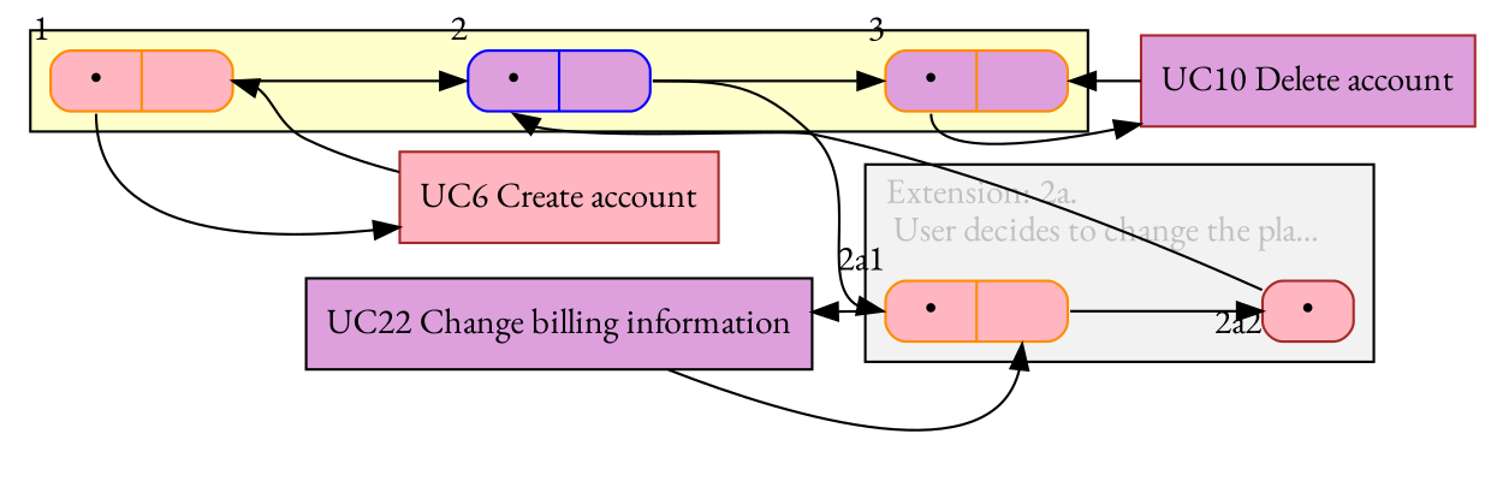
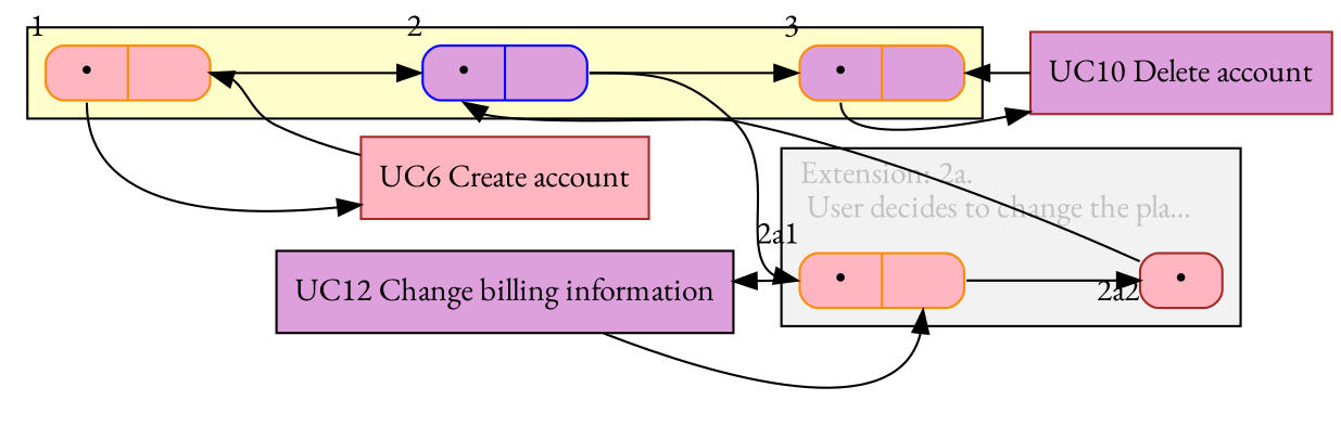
  digraph {
    fontcolor=gray
    fontname="EB Garamond"
    labeljust=l
    nodesep=0.2
    rankdir=LR
    ranksep=0.4
    node [fillcolor=lightpink fontname="EB Garamond" shape=Mrecord style=filled color=darkorange]
    edge [fontname="EB Garamond" headport=JMP tailport=EXT]
    n1 [height=0.1 label="{<JMP>&bull;|<EXT>}" width=1.0 xlabel=1]
    n2 [fillcolor=plum height=0.1 label="{<JMP>&bull;|<EXT>}" width=1.0 xlabel=2 color=blue]
    n3 [fillcolor=plum height=0.1 label="{<JMP>&bull;|<EXT>}" width=1.0 xlabel=3]
    n4 [height=0.1 label="{<JMP>&bull;|<EXT>}" width=1.0 xlabel="2a1"]
    n5 [height=0.1 label="{<JMP>&bull;}" width=0.5 xlabel="2a2" color=brown]
    n6 [height=0.5 label="UC6 Create account" shape=box width=0.5 color=brown]
    n7 [fillcolor=plum height=0.5 label="UC10 Delete account" shape=box width=0.5 color=brown]
-   n8 [fillcolor=plum height=0.5 label="UC22 Change billing information" shape=box width=0.5 color=black]
+   n8 [fillcolor=plum height=0.5 label="UC12 Change billing information" shape=box width=0.5 color=black]
    subgraph cluster_1 {
      bgcolor="#ffffcc"
      n1
      n2
      n3
    }
    subgraph cluster_2 {
      bgcolor="#f2f2f2"
      label="Extension: 2a.\l User decides to change the pla... "
      n4
      n5
    }
    n1 -> n2
    n1 -> n6 [tailport=JMP headport=""]
    n2 -> n3
    n2 -> n4
    n3 -> n7 [tailport=JMP headport=""]
    n4 -> n5
    n4 -> n8 [tailport=JMP headport=""]
    n5 -> n2 [tailport=JMP]
    n6 -> n1 [headport=EXT tailport=""]
    n7 -> n3 [headport=EXT tailport=""]
    n8 -> n4 [headport=EXT tailport=""]
  }
